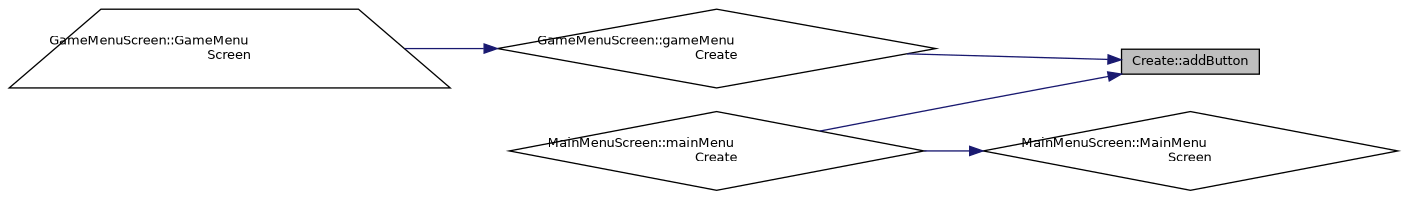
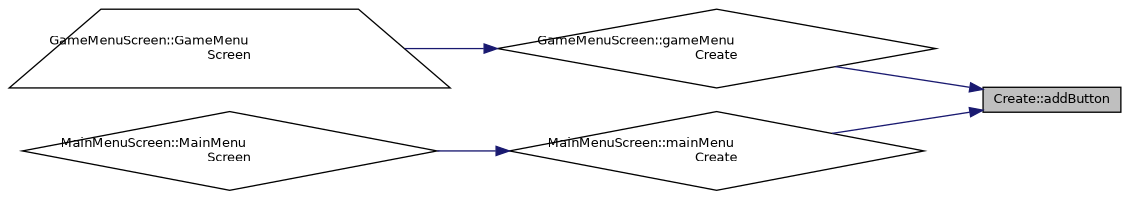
  digraph {
    rankdir=RL
    node [color=black fillcolor=white fontname=Helvetica fontsize=10 shape=diamond style=filled]
    edge [color=midnightblue dir=back fontname=Helvetica fontsize=10 labelfontname=Helvetica labelfontsize=10 style=solid]
    n1 [fillcolor=grey75 fontcolor=black height=0.2 label="Create::addButton" shape=box width=0.4]
    n2 [height=0.2 label="GameMenuScreen::gameMenu\lCreate" width=0.4]
    n3 [height=0.2 label="MainMenuScreen::mainMenu\lCreate" width=0.4]
    n4 [height=0.2 label="GameMenuScreen::GameMenu\lScreen" shape=trapezium width=0.4]
    n5 [height=0.2 label="MainMenuScreen::MainMenu\lScreen" width=0.4]
    n1 -> n2
    n1 -> n3
    n2 -> n4
-   n5 -> n3
+   n3 -> n5
  }
